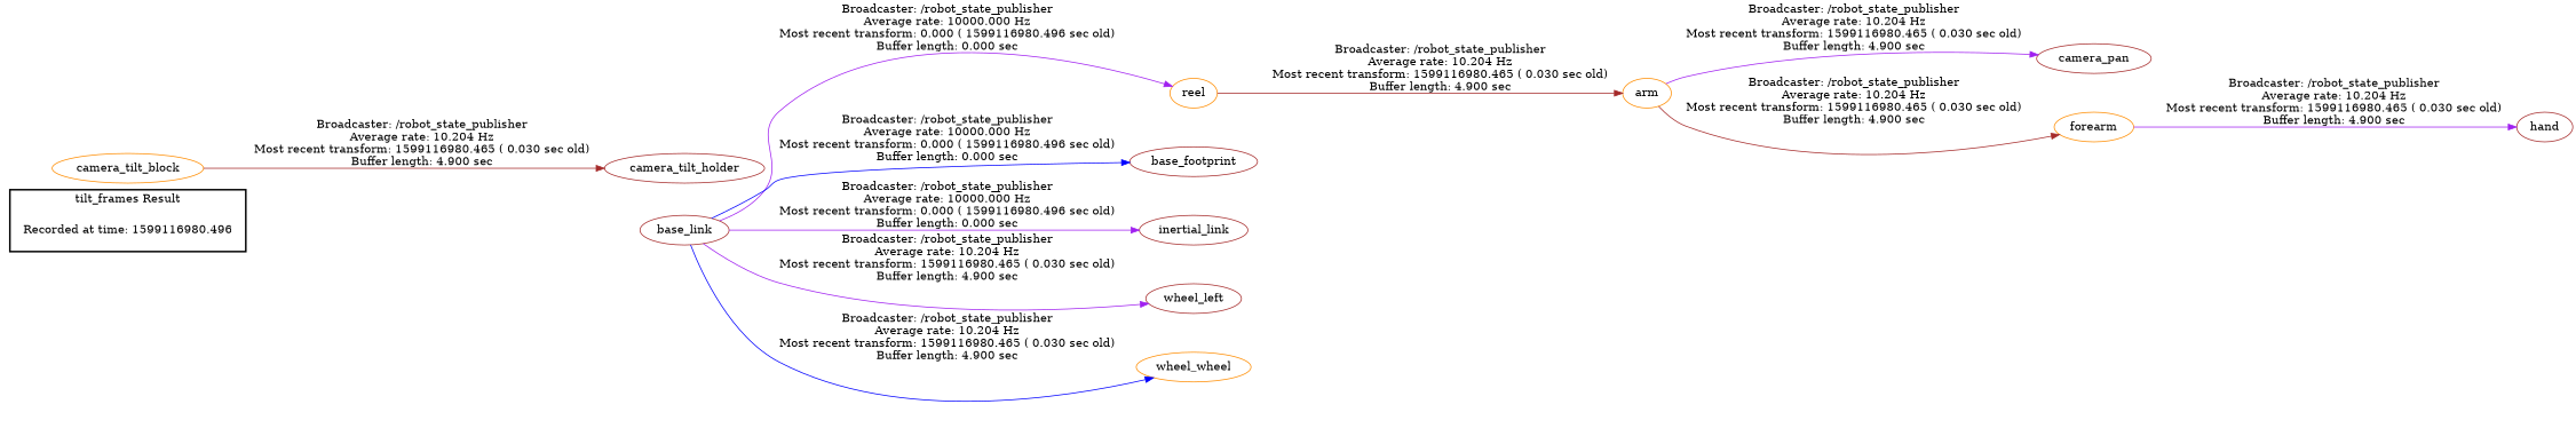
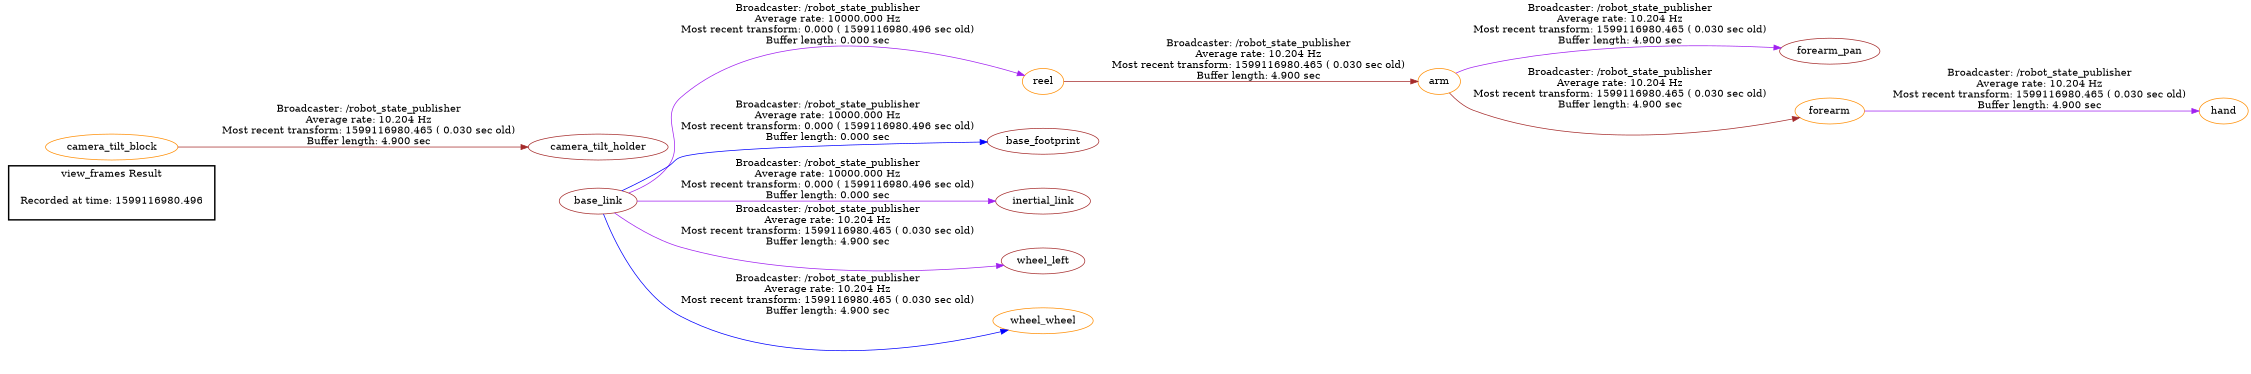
  digraph {
    rankdir=LR
    node [color=darkorange]
    edge [color=purple]
    "Recorded at time: 1599116980.496" [shape=plaintext]
    base_link [color=brown]
    reel
    base_footprint [color=brown]
    inertial_link [color=brown]
    wheel_left [color=brown]
    n7 [label=wheel_wheel]
    arm
-   camera_pan [color=brown]
+   camera_pan [color=brown label=forearm_pan]
    forearm
    camera_tilt_holder [color=brown]
    camera_tilt_block
-   hand [color=brown]
+   hand
    subgraph cluster_1 {
      color=black
-     label="tilt_frames Result"
+     label="view_frames Result"
      style=bold
      "Recorded at time: 1599116980.496"
    }
    "Recorded at time: 1599116980.496" -> base_link [style=invis color=""]
    base_link -> reel [label="Broadcaster: /robot_state_publisher\nAverage rate: 10000.000 Hz\nMost recent transform: 0.000 ( 1599116980.496 sec old)\nBuffer length: 0.000 sec\n"]
    base_link -> base_footprint [color=blue label="Broadcaster: /robot_state_publisher\nAverage rate: 10000.000 Hz\nMost recent transform: 0.000 ( 1599116980.496 sec old)\nBuffer length: 0.000 sec\n"]
    base_link -> inertial_link [label="Broadcaster: /robot_state_publisher\nAverage rate: 10000.000 Hz\nMost recent transform: 0.000 ( 1599116980.496 sec old)\nBuffer length: 0.000 sec\n"]
    base_link -> wheel_left [label="Broadcaster: /robot_state_publisher\nAverage rate: 10.204 Hz\nMost recent transform: 1599116980.465 ( 0.030 sec old)\nBuffer length: 4.900 sec\n"]
    base_link -> n7 [color=blue label="Broadcaster: /robot_state_publisher\nAverage rate: 10.204 Hz\nMost recent transform: 1599116980.465 ( 0.030 sec old)\nBuffer length: 4.900 sec\n"]
    reel -> arm [color=brown label="Broadcaster: /robot_state_publisher\nAverage rate: 10.204 Hz\nMost recent transform: 1599116980.465 ( 0.030 sec old)\nBuffer length: 4.900 sec\n"]
    arm -> camera_pan [label="Broadcaster: /robot_state_publisher\nAverage rate: 10.204 Hz\nMost recent transform: 1599116980.465 ( 0.030 sec old)\nBuffer length: 4.900 sec\n"]
    arm -> forearm [color=brown label="Broadcaster: /robot_state_publisher\nAverage rate: 10.204 Hz\nMost recent transform: 1599116980.465 ( 0.030 sec old)\nBuffer length: 4.900 sec\n"]
    forearm -> hand [label="Broadcaster: /robot_state_publisher\nAverage rate: 10.204 Hz\nMost recent transform: 1599116980.465 ( 0.030 sec old)\nBuffer length: 4.900 sec\n"]
    camera_tilt_block -> camera_tilt_holder [color=brown label="Broadcaster: /robot_state_publisher\nAverage rate: 10.204 Hz\nMost recent transform: 1599116980.465 ( 0.030 sec old)\nBuffer length: 4.900 sec\n"]
  }
